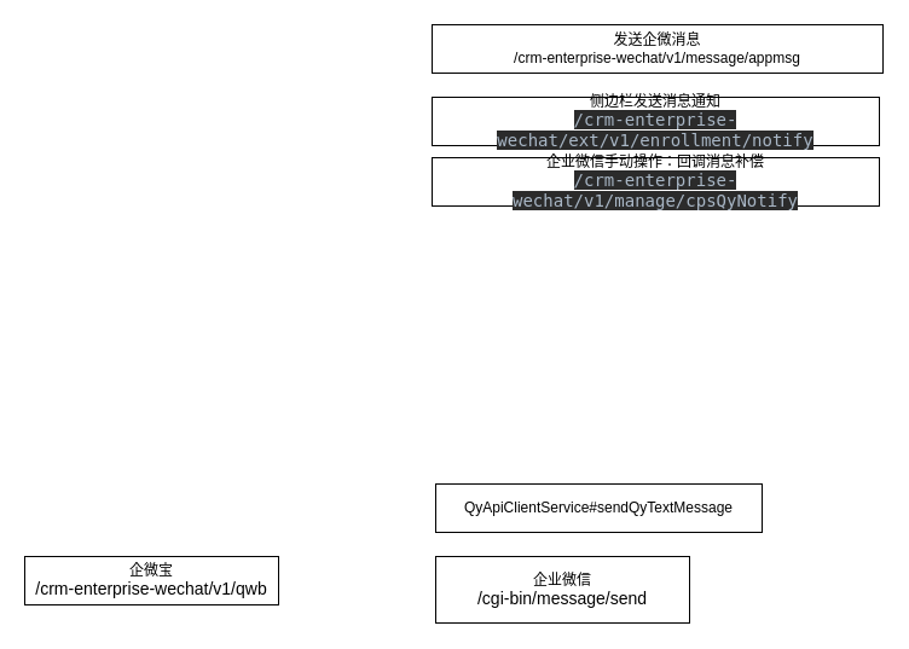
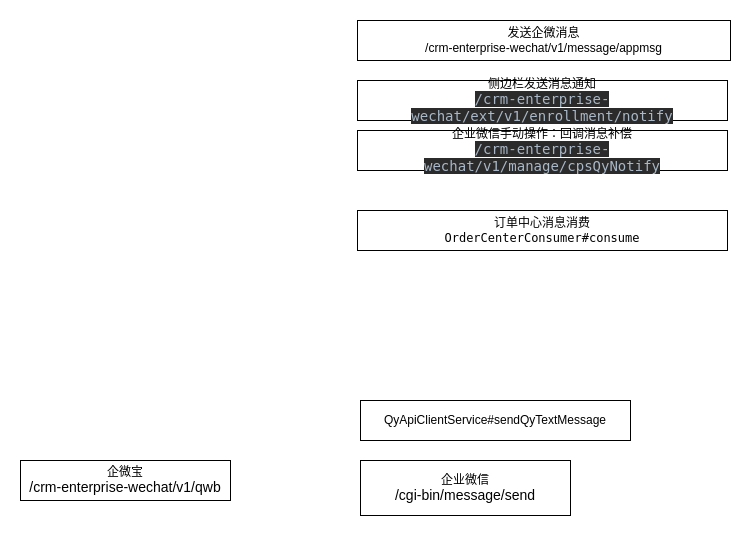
  <mxCell id="0" />
  <mxCell id="1" parent="0" />
  <mxCell id="2" value="&lt;font style=&quot;&quot;&gt;企微宝&lt;br&gt;&lt;span style=&quot;font-size: 14px;&quot;&gt;/crm-enterprise-wechat/v1/qwb&lt;/span&gt;&lt;br&gt;&lt;/font&gt;" style="rounded=0;whiteSpace=wrap;html=1;" vertex="1" parent="1"><mxGeometry x="20" y="460" width="210" height="40" as="geometry" /></mxCell>
  <mxCell id="3" value="&lt;font style=&quot;&quot;&gt;企业微信&lt;br&gt;&lt;span style=&quot;font-size: 14px;&quot;&gt;/cgi-bin/message/send&lt;/span&gt;&lt;br&gt;&lt;/font&gt;" style="rounded=0;whiteSpace=wrap;html=1;" vertex="1" parent="1"><mxGeometry x="360" y="460" width="210" height="55" as="geometry" /></mxCell>
  <mxCell id="4" value="&lt;font style=&quot;&quot;&gt;QyApiClientService#sendQyTextMessage&lt;br&gt;&lt;/font&gt;" style="rounded=0;whiteSpace=wrap;html=1;" vertex="1" parent="1"><mxGeometry x="360" y="400" width="270" height="40" as="geometry" /></mxCell>
  <mxCell id="5" value="&lt;font style=&quot;&quot;&gt;发送企微消息&lt;br&gt;/crm-enterprise-wechat/v1/message/appmsg&lt;br&gt;&lt;/font&gt;" style="rounded=0;whiteSpace=wrap;html=1;" vertex="1" parent="1"><mxGeometry x="357" y="20" width="373" height="40" as="geometry" /></mxCell>
  <mxCell id="6" value="&lt;font style=&quot;&quot;&gt;侧边栏发送消息通知&lt;br&gt;&lt;span style=&quot;background-color: rgb(43, 43, 43); color: rgb(169, 183, 198); font-family: &amp;quot;JetBrains Mono&amp;quot;, monospace; font-size: 10.5pt;&quot;&gt;/crm-enterprise-wechat/ext/v1/enrollment/notify&lt;/span&gt;&lt;br&gt;&lt;/font&gt;" style="rounded=0;whiteSpace=wrap;html=1;" vertex="1" parent="1"><mxGeometry x="357" y="80" width="370" height="40" as="geometry" /></mxCell>
+ <mxCell id="7" value="&lt;font style=&quot;&quot;&gt;订单中心消息消费&lt;br&gt;&lt;font face=&quot;JetBrains Mono, monospace&quot;&gt;OrderCenterConsumer#consume&lt;/font&gt;&lt;br&gt;&lt;/font&gt;" style="rounded=0;whiteSpace=wrap;html=1;" vertex="1" parent="1"><mxGeometry x="357" y="210" width="370" height="40" as="geometry" /></mxCell>
  <mxCell id="8" value="&lt;font style=&quot;&quot;&gt;企业微信手动操作：回调消息补偿&lt;br&gt;&lt;span style=&quot;background-color: rgb(43, 43, 43); color: rgb(169, 183, 198); font-family: &amp;quot;JetBrains Mono&amp;quot;, monospace; font-size: 10.5pt;&quot;&gt;/crm-enterprise-wechat/v1/manage/cpsQyNotify&lt;/span&gt;&lt;br&gt;&lt;/font&gt;" style="rounded=0;whiteSpace=wrap;html=1;" vertex="1" parent="1"><mxGeometry x="357" width="370" height="40" as="geometry" y="130" /></mxCell>
